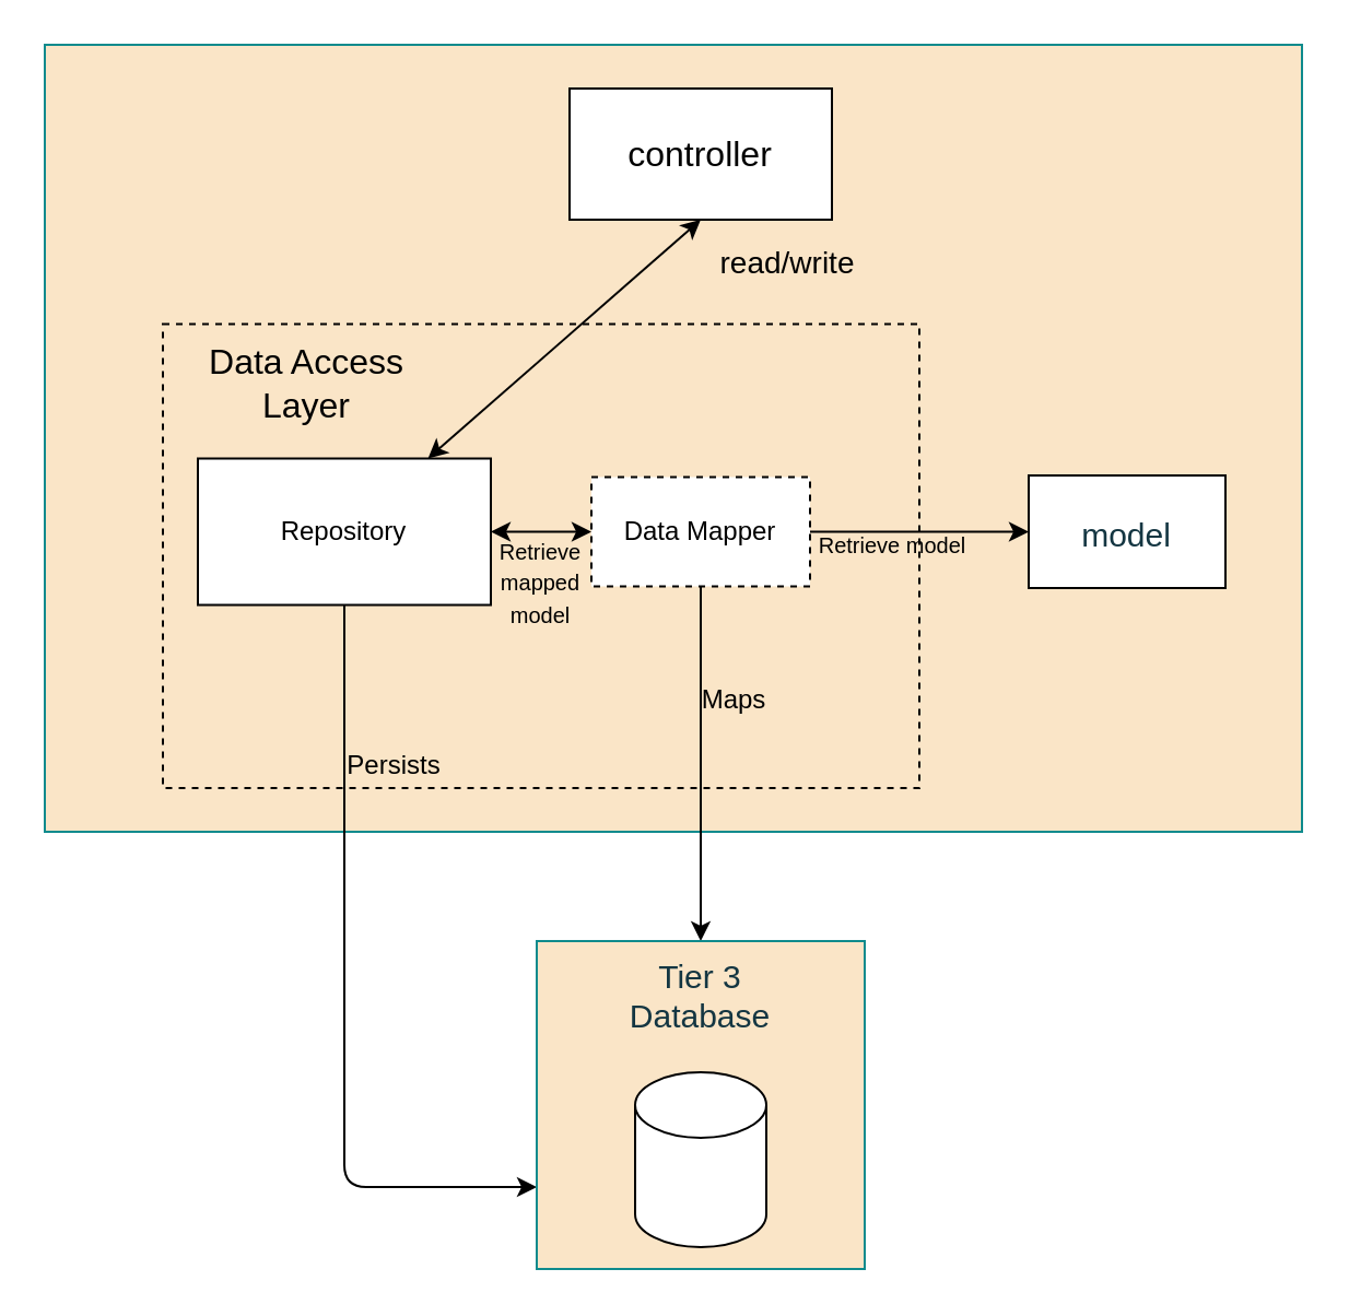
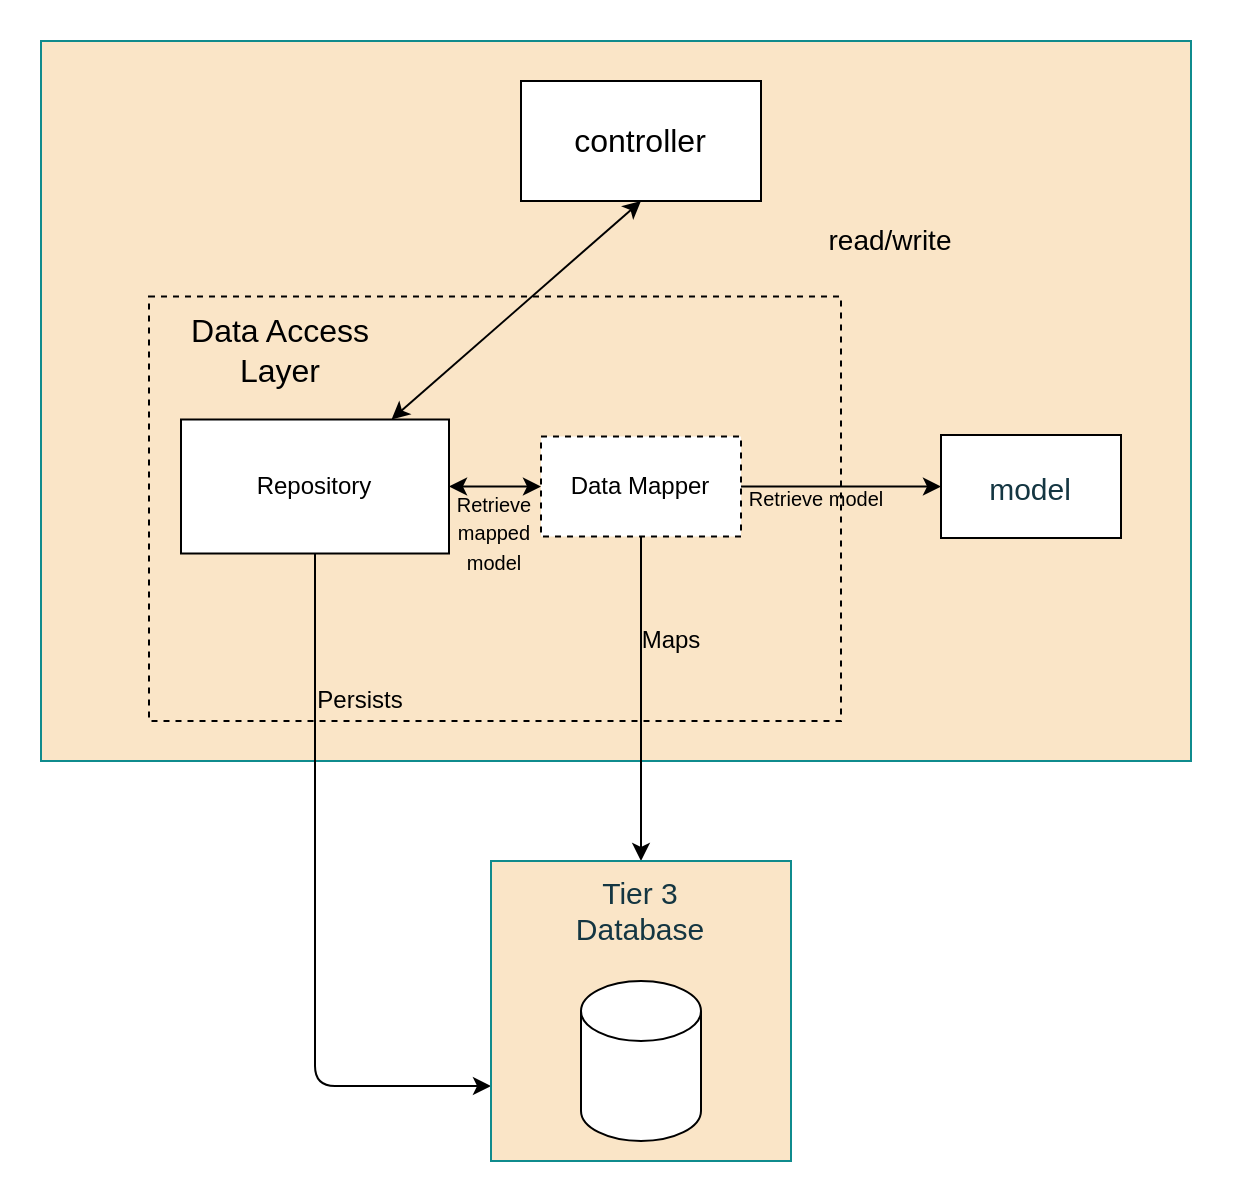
  <mxCell id="0" />
  <mxCell id="1" parent="0" />
  <mxCell id="2" value="" style="whiteSpace=wrap;html=1;strokeColor=#0F8B8D;fillColor=#FAE5C7;fontColor=#143642;direction=south;glass=0;shadow=0;sketch=0;rounded=0;" vertex="1" parent="1"><mxGeometry x="20" y="20" width="575" height="360" as="geometry" /></mxCell>
  <mxCell id="3" value="" style="rounded=0;whiteSpace=wrap;html=1;sketch=0;" vertex="1" parent="1"><mxGeometry x="260" y="40" width="120" height="60" as="geometry" /></mxCell>
  <mxCell id="4" value="&lt;font style=&quot;font-size: 16px&quot;&gt;controller&lt;/font&gt;" style="text;html=1;strokeColor=none;fillColor=none;align=center;verticalAlign=middle;whiteSpace=wrap;rounded=0;sketch=0;" vertex="1" parent="1"><mxGeometry x="280" y="60" width="80" height="20" as="geometry" /></mxCell>
  <mxCell id="5" value="&lt;font style=&quot;font-size: 16px&quot;&gt;Data Access Layer&lt;/font&gt;" style="text;html=1;strokeColor=none;fillColor=none;align=center;verticalAlign=middle;whiteSpace=wrap;rounded=0;sketch=0;" vertex="1" parent="1"><mxGeometry x="90" y="160" width="100" height="30" as="geometry" /></mxCell>
  <mxCell id="6" value="" style="endArrow=classic;startArrow=classic;html=1;entryX=0.5;entryY=1;entryDx=0;entryDy=0;" edge="1" parent="1" source="10" target="3"><mxGeometry width="50" height="50" relative="1" as="geometry"><mxPoint x="280" y="170" as="sourcePoint" /><mxPoint x="330" y="120" as="targetPoint" /></mxGeometry></mxCell>
- <mxCell id="7" value="&lt;font style=&quot;font-size: 14px&quot;&gt;read/write&lt;/font&gt;" style="text;html=1;strokeColor=none;fillColor=none;align=center;verticalAlign=middle;whiteSpace=wrap;rounded=0;sketch=0;" vertex="1" parent="1"><mxGeometry x="320" y="110" width="80" height="20" as="geometry" /></mxCell>
+ <mxCell id="7" value="&lt;font style=&quot;font-size: 14px&quot;&gt;read/write&lt;/font&gt;" style="text;html=1;strokeColor=none;fillColor=none;align=center;verticalAlign=middle;whiteSpace=wrap;rounded=0;sketch=0;" vertex="1" parent="1"><mxGeometry x="405" y="110" width="80" height="20" as="geometry" /></mxCell>
  <mxCell id="8" style="edgeStyle=orthogonalEdgeStyle;curved=0;rounded=1;sketch=0;orthogonalLoop=1;jettySize=auto;html=1;entryX=0;entryY=0.75;entryDx=0;entryDy=0;" edge="1" parent="1" source="10" target="17"><mxGeometry relative="1" as="geometry"><Array as="points"><mxPoint x="157" y="542" /></Array></mxGeometry></mxCell>
  <mxCell id="9" style="edgeStyle=orthogonalEdgeStyle;curved=0;rounded=1;sketch=0;orthogonalLoop=1;jettySize=auto;html=1;entryX=0;entryY=0.5;entryDx=0;entryDy=0;startArrow=classic;startFill=1;" edge="1" parent="1" source="10" target="15"><mxGeometry relative="1" as="geometry" /></mxCell>
  <mxCell id="10" value="Repository" style="rounded=0;whiteSpace=wrap;html=1;shadow=0;glass=0;sketch=0;" vertex="1" parent="1"><mxGeometry x="90" y="209.25" width="134" height="67" as="geometry" /></mxCell>
  <mxCell id="11" value="" style="rounded=0;whiteSpace=wrap;html=1;sketch=0;" vertex="1" parent="1"><mxGeometry x="470" y="217" width="90" height="51.5" as="geometry" /></mxCell>
  <mxCell id="12" value="&lt;font style=&quot;font-size: 15px&quot;&gt;model&lt;/font&gt;" style="text;html=1;strokeColor=none;fillColor=none;align=center;verticalAlign=middle;whiteSpace=wrap;rounded=0;sketch=0;fontColor=#143642;" vertex="1" parent="1"><mxGeometry x="495" y="233.5" width="40" height="20" as="geometry" /></mxCell>
  <mxCell id="13" style="edgeStyle=orthogonalEdgeStyle;curved=0;rounded=1;sketch=0;orthogonalLoop=1;jettySize=auto;html=1;entryX=0.5;entryY=0;entryDx=0;entryDy=0;" edge="1" parent="1" source="15" target="17"><mxGeometry relative="1" as="geometry" /></mxCell>
  <mxCell id="14" style="edgeStyle=orthogonalEdgeStyle;curved=0;rounded=1;sketch=0;orthogonalLoop=1;jettySize=auto;html=1;entryX=0;entryY=0.5;entryDx=0;entryDy=0;" edge="1" parent="1" source="15" target="11"><mxGeometry relative="1" as="geometry" /></mxCell>
  <mxCell id="15" value="Data Mapper" style="rounded=0;whiteSpace=wrap;html=1;shadow=0;glass=0;sketch=0;dashed=1;" vertex="1" parent="1"><mxGeometry x="270" y="217.75" width="100" height="50" as="geometry" /></mxCell>
  <mxCell id="16" value="" style="rounded=0;whiteSpace=wrap;html=1;shadow=0;glass=0;sketch=0;fillColor=none;dashed=1;" vertex="1" parent="1"><mxGeometry x="74" y="147.75" width="346" height="212.25" as="geometry" /></mxCell>
  <mxCell id="17" value="" style="whiteSpace=wrap;html=1;aspect=fixed;rounded=0;sketch=0;strokeColor=#0F8B8D;fillColor=#FAE5C7;fontColor=#143642;" vertex="1" parent="1"><mxGeometry x="245" y="430" width="150" height="150" as="geometry" /></mxCell>
  <mxCell id="18" value="" style="shape=cylinder3;whiteSpace=wrap;html=1;boundedLbl=1;backgroundOutline=1;size=15;rounded=0;sketch=0;" vertex="1" parent="1"><mxGeometry x="290" y="490" width="60" height="80" as="geometry" /></mxCell>
  <mxCell id="19" value="&lt;font style=&quot;font-size: 15px&quot;&gt;Tier 3&lt;br&gt;Database&lt;br&gt;&lt;/font&gt;" style="text;html=1;strokeColor=none;fillColor=none;align=center;verticalAlign=middle;whiteSpace=wrap;rounded=0;sketch=0;fontColor=#143642;" vertex="1" parent="1"><mxGeometry x="290" y="440" width="60" height="30" as="geometry" /></mxCell>
  <mxCell id="20" value="Maps" style="text;html=1;align=center;verticalAlign=middle;resizable=0;points=[];autosize=1;" vertex="1" parent="1"><mxGeometry x="310" y="310" width="50" height="20" as="geometry" /></mxCell>
  <mxCell id="21" value="Persists" style="text;html=1;strokeColor=none;fillColor=none;align=center;verticalAlign=middle;whiteSpace=wrap;rounded=0;shadow=0;glass=0;dashed=1;sketch=0;" vertex="1" parent="1"><mxGeometry x="160" y="340" width="40" height="20" as="geometry" /></mxCell>
  <mxCell id="22" value="&lt;font style=&quot;font-size: 10px&quot;&gt;Retrieve model&lt;/font&gt;" style="text;html=1;strokeColor=none;fillColor=none;align=center;verticalAlign=middle;whiteSpace=wrap;rounded=0;shadow=0;glass=0;dashed=1;sketch=0;" vertex="1" parent="1"><mxGeometry x="370" y="243.5" width="76" height="10" as="geometry" /></mxCell>
  <mxCell id="23" value="&lt;font style=&quot;font-size: 10px&quot;&gt;Retrieve mapped model&lt;/font&gt;" style="text;html=1;strokeColor=none;fillColor=none;align=center;verticalAlign=middle;whiteSpace=wrap;rounded=0;shadow=0;glass=0;dashed=1;sketch=0;" vertex="1" parent="1"><mxGeometry x="227" y="256.25" width="40" height="20" as="geometry" /></mxCell>
